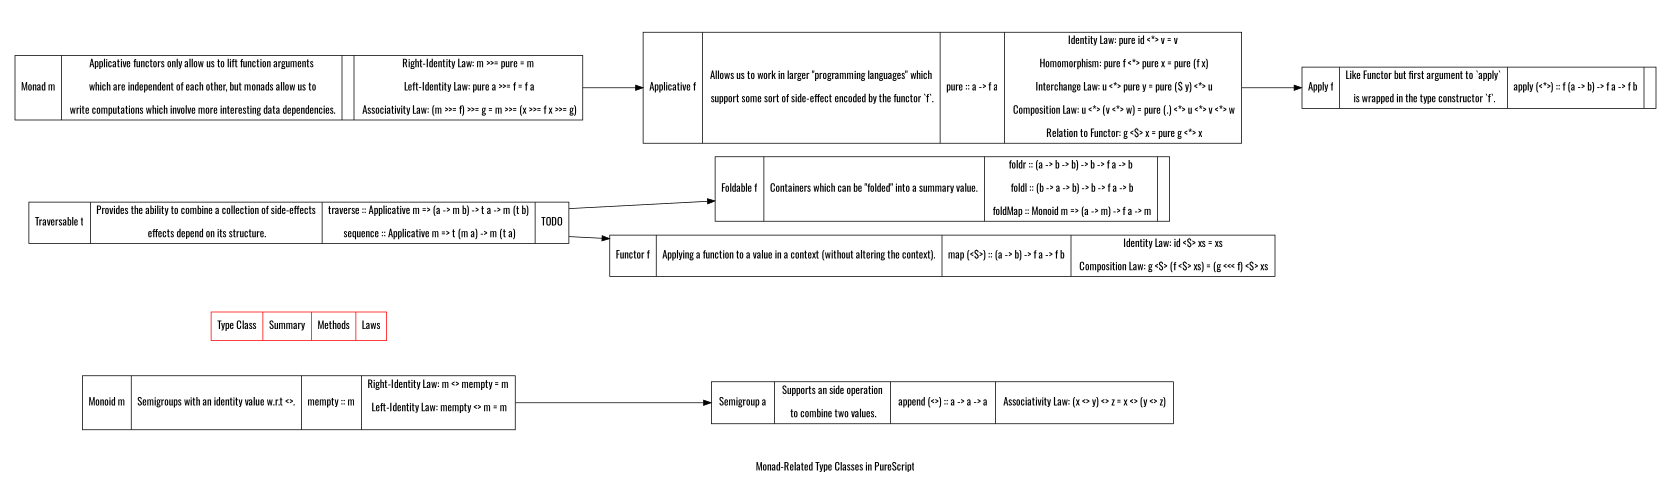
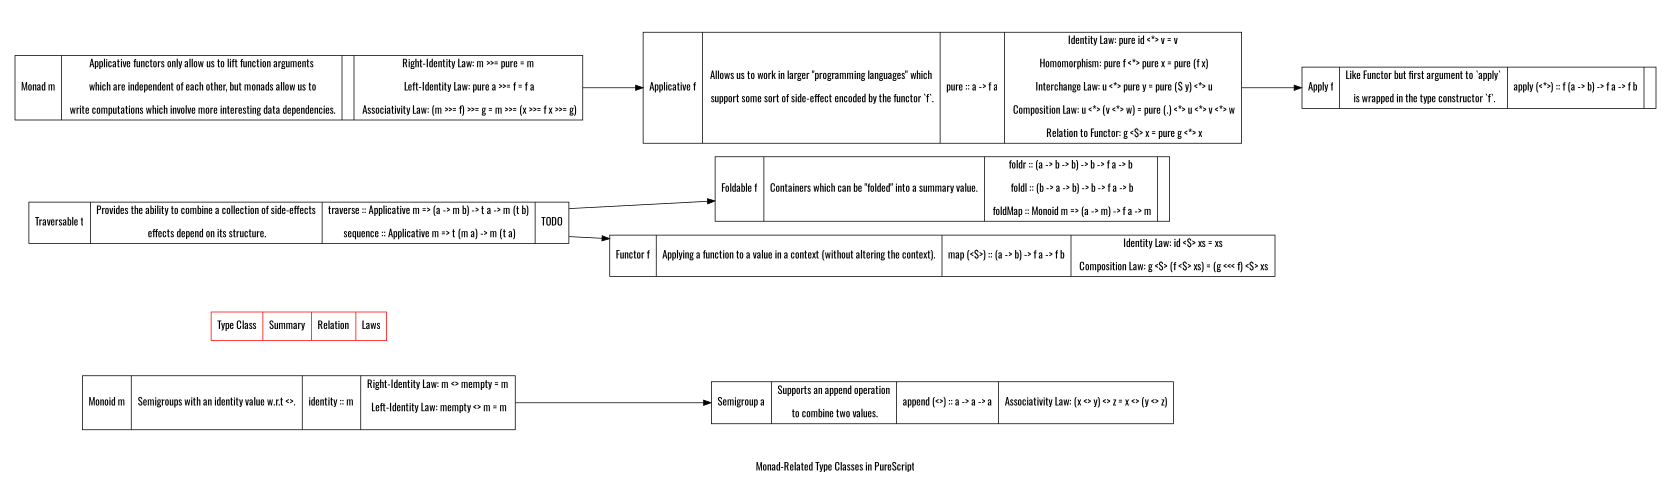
  digraph {
    fontname=Oswald
    label="Monad-Related Type Classes in PureScript"
    rankdir=LR
    style=invis
    node [fontname=Oswald shape=record]
    edge [fontname=Oswald]
-   n1 [label="{ Semigroup a\n                         | Supports an side operation\n\n                           to combine two values.\n                         | append (\<\>) :: a -\> a -\> a\n                         | Associativity Law: (x \<\> y) \<\> z = x \<\> (y \<\> z)\n                         }"]
-   n2 [label="{ Monoid m\n                         | Semigroups with an identity value w.r.t \<\>.\n                         | mempty :: m\n                         | Right-Identity Law: m \<\> mempty = m\n\n                           Left-Identity Law: mempty \<\> m = m\n\n                         }"]
-   n3 [color=red label="{ Type Class\n                      | Summary\n                      | Methods\n                      | Laws\n                      }"]
+   n1 [label="{ Semigroup a\n                         | Supports an append operation\n\n                           to combine two values.\n                         | append (\<\>) :: a -\> a -\> a\n                         | Associativity Law: (x \<\> y) \<\> z = x \<\> (y \<\> z)\n                         }"]
+   n2 [label="{ Monoid m\n                         | Semigroups with an identity value w.r.t \<\>.\n                         | identity :: m\n                         | Right-Identity Law: m \<\> mempty = m\n\n                           Left-Identity Law: mempty \<\> m = m\n\n                         }"]
+   n3 [color=red label="{ Type Class\n                      | Summary\n                      | Relation\n                      | Laws\n                      }"]
    n4 [label="{ Functor f\n                           | Applying a function to a value in a context (without altering the context).\n                           | map (\<$\>) :: (a -\> b) -\> f a -\> f b\n                           | Identity Law: id \<$\> xs = xs\n\n                             Composition Law: g \<$\> (f \<$\> xs) = (g \<\<\< f) \<$\> xs\n                           }"]
    n5 [label="{ Apply f\n                           | Like Functor but first argument to `apply`\n\n                             is wrapped in the type constructor `f`.\n                           | apply (\<*\>) :: f (a -\> b) -\> f a -\> f b\n                           |\n                           }"]
    n6 [label="{ Applicative f\n                           | Allows us to work in larger \"programming languages\" which\n\n                             support some sort of side-effect encoded by the functor `f`.\n                           | pure :: a -\> f a\n                           | Identity Law: pure id \<*\> v = v\n\n                             Homomorphism: pure f \<*\> pure x = pure (f x)\n\n                             Interchange Law: u \<*\> pure y = pure ($ y) \<*\> u\n\n                             Composition Law: u \<*\> (v \<*\> w) = pure (.) \<*\> u \<*\> v \<*\> w\n\n                             Relation to Functor: g \<$\> x = pure g \<*\> x\n                           }"]
    n7 [label="{ Monad m\n                           | Applicative functors only allow us to lift function arguments\n\n                             which are independent of each other, but monads allow us to\n\n                             write computations which involve more interesting data dependencies.\n                           |\n                           | Right-Identity Law: m \>\>= pure = m\n\n                             Left-Identity Law: pure a \>\>= f = f a\n\n                             Associativity Law: (m \>\>= f) \>\>= g = m \>\>= (\x \>\>= f x \>\>= g)\n                           }"]
    n8 [label="{ Foldable f\n                           | Containers which can be \"folded\" into a summary value.\n                           | foldr :: (a -\> b -\> b) -\> b -\> f a -\> b\n\n                             foldl :: (b -\> a -\> b) -\> b -\> f a -\> b\n\n                             foldMap :: Monoid m =\> (a -\> m) -\> f a -\> m\n                           |\n                           }"]
    n9 [label="{ Traversable t\n                           | Provides the ability to combine a collection of side-effects\n\n                             effects depend on its structure.\n                           | traverse :: Applicative m =\> (a -\> m b) -\> t a -\> m (t b)\n\n                             sequence :: Applicative m =\> t (m a) -\> m (t a)\n                           | TODO\n                           }"]
    subgraph cluster_1 {
      label=Monoid
      n1
      n2
    }
    subgraph cluster_2 {
      label=Legend
      n3
    }
    subgraph cluster_3 {
      label=Monad
      n4
      n5
      n6
      n7
      n8
      n9
    }
    n2 -> n1
    n6 -> n5
    n7 -> n6
    n9 -> n4
    n9 -> n8
  }
